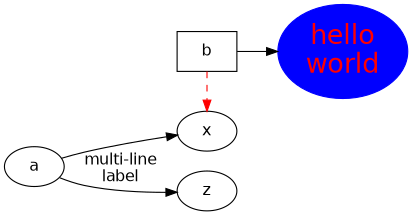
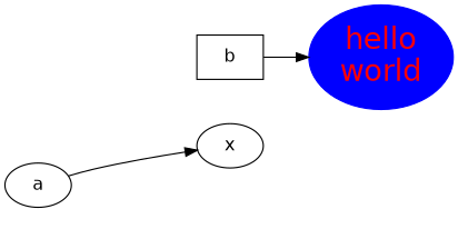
  digraph {
    fontname="DejaVu Sans"
    rankdir=LR
    node [fontname="DejaVu Sans"]
    edge [fontname="DejaVu Sans"]
    b [shape=box]
    x
    n3 [color=blue fontcolor=red fontsize=24 label="hello\nworld" style=filled]
    a
-   z
    subgraph sub_1 {
      rank=same
      b
      x
    }
-   b -> x [color=red style=dashed]
    b -> n3
    a -> x
-   a -> z [label="multi-line\nlabel"]
  }
